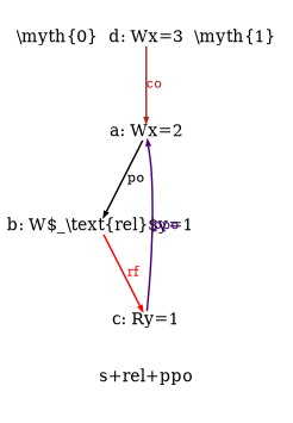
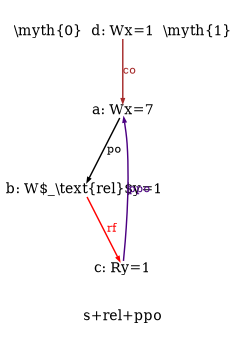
  digraph {
    fontsize=10
    label="s+rel+ppo"
    splines=spline
    node [fixedsize=true fontsize=10 shape=none]
    edge [arrowsize=0.300000 fontsize=8]
    n1 [height=0.091875 label="\\myth{0}" width=0.455000]
-   n2 [height=0.138889 label="a: Wx=2" width=0.486111]
+   n2 [height=0.138889 label="a: Wx=7" width=0.486111]
    n3 [height=0.138889 label="b: W$_\\text{rel}$y=1" width=0.486111]
    n4 [height=0.138889 label="c: Ry=1" width=0.486111]
    n5 [height=0.091875 label="\\myth{1}" width=0.455000]
-   n6 [height=0.138889 label="d: Wx=3" width=0.486111]
+   n6 [height=0.138889 label="d: Wx=1" width=0.486111]
    n2 -> n3 [color=black fontcolor=black label=po]
    n2 -> n4 [color=indigo dir=back fontcolor=indigo label=ppo]
    n3 -> n4 [color=red fontcolor=red label=rf]
    n6 -> n2 [color=brown fontcolor=brown label=co]
  }
